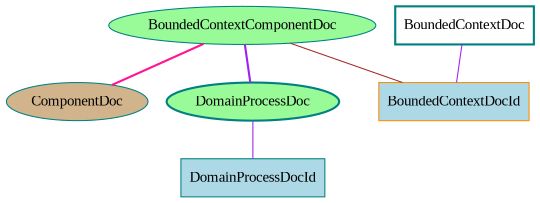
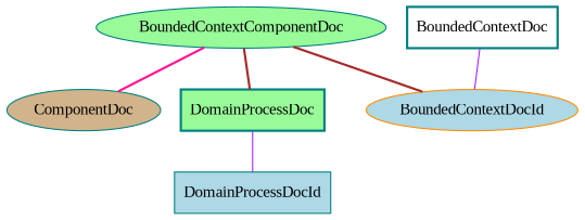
  graph {
    fontname="Liberation Serif"
    splines=spline
    node [color=teal fillcolor=palegreen fontname="Liberation Serif" shape=ellipse style=filled]
    edge [color=brown fontname="Liberation Serif" style=bold]
    ComponentDoc [fillcolor=tan]
    BoundedContextComponentDoc
-   DomainProcessDoc [style="bold,filled"]
-   BoundedContextDocId [color=darkorange fillcolor=lightblue shape=box]
+   DomainProcessDoc [shape=box style="bold,filled"]
+   BoundedContextDocId [color=darkorange fillcolor=lightblue]
    DomainProcessDocId [fillcolor=lightblue shape=box]
    BoundedContextDoc [fillcolor=white shape=box style="bold,filled"]
    BoundedContextComponentDoc -- ComponentDoc [color=deeppink]
-   BoundedContextComponentDoc -- DomainProcessDoc [color=purple]
-   BoundedContextComponentDoc -- BoundedContextDocId [style=solid]
+   BoundedContextComponentDoc -- DomainProcessDoc
+   BoundedContextComponentDoc -- BoundedContextDocId
    DomainProcessDoc -- DomainProcessDocId [color=purple style=solid]
    BoundedContextDoc -- BoundedContextDocId [color=purple style=solid]
  }
